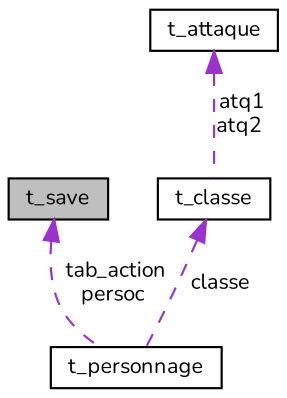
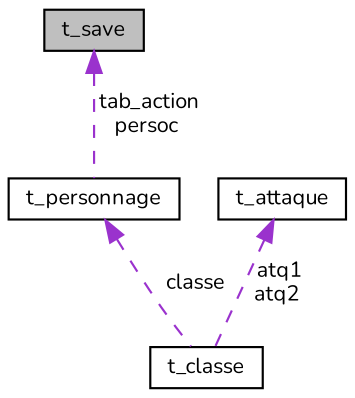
  digraph {
    fontname=Nunito
    node [color=black fillcolor=white fontname=Nunito fontsize=10 shape=record style=filled]
    edge [color=darkorchid3 dir=back fontname=Nunito fontsize=10 labelfontname=Helvetica labelfontsize=10 style=dashed]
    n1 [fillcolor=grey75 fontcolor=black height=0.2 label=t_save width=0.4]
    n2 [height=0.2 label=t_personnage width=0.4]
    n3 [height=0.2 label=t_classe width=0.4]
    n4 [height=0.2 label=t_attaque width=0.4]
    n1 -> n2 [label=" tab_action\npersoc"]
-   n3 -> n2 [label=" classe"]
+   n2 -> n3 [label=" classe"]
    n4 -> n3 [label=" atq1\natq2"]
  }
